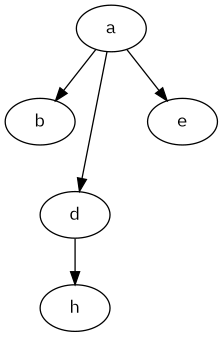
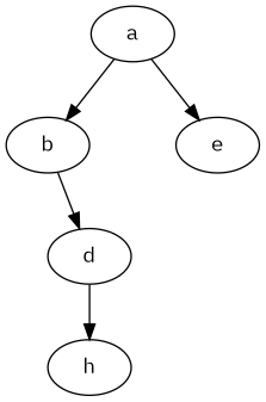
  digraph {
    fontname="IBM Plex Mono"
    node [Weight=2 fontname="IBM Plex Mono"]
    edge [Weight=1 fontname="IBM Plex Mono"]
    b [Weight=3]
    a
    d
    e
    h
    a -> b
-   a -> d [Weight=2]
+   b -> d [Weight=2]
    a -> e [Weight=2]
    d -> h
  }
